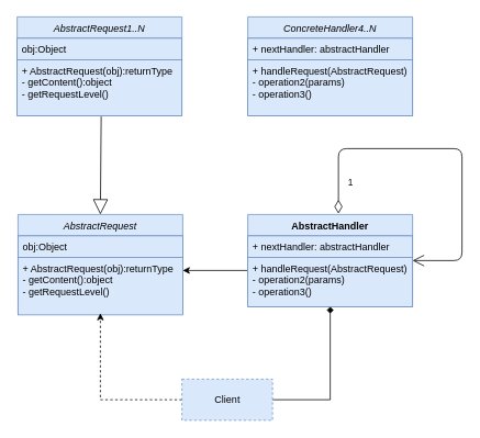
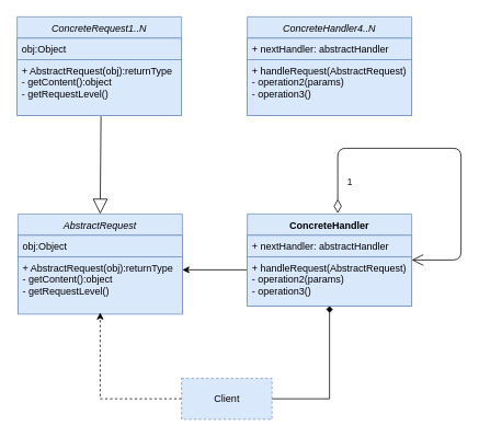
  <mxCell id="0" />
  <mxCell id="1" parent="0" />
- <mxCell id="2" value="AbstractRequest1..N" style="swimlane;fontStyle=2;align=center;verticalAlign=top;childLayout=stackLayout;horizontal=1;startSize=26;horizontalStack=0;resizeParent=1;resizeLast=0;collapsible=1;marginBottom=0;rounded=0;shadow=0;strokeWidth=1;fillColor=#dae8fc;strokeColor=#6c8ebf;" parent="1" vertex="1"><mxGeometry x="20" y="20" width="200" height="120" as="geometry"><mxRectangle x="230" y="140" width="160" height="26" as="alternateBounds" /></mxGeometry></mxCell>
+ <mxCell id="2" value="ConcreteRequest1..N" style="swimlane;fontStyle=2;align=center;verticalAlign=top;childLayout=stackLayout;horizontal=1;startSize=26;horizontalStack=0;resizeParent=1;resizeLast=0;collapsible=1;marginBottom=0;rounded=0;shadow=0;strokeWidth=1;fillColor=#dae8fc;strokeColor=#6c8ebf;" parent="1" vertex="1"><mxGeometry x="20" y="20" width="200" height="120" as="geometry"><mxRectangle x="230" y="140" width="160" height="26" as="alternateBounds" /></mxGeometry></mxCell>
  <mxCell id="3" value="obj:Object" style="text;align=left;verticalAlign=top;spacingLeft=4;spacingRight=4;overflow=hidden;rotatable=0;points=[[0,0.5],[1,0.5]];portConstraint=eastwest;fillColor=#dae8fc;strokeColor=#6c8ebf;" parent="2" vertex="1"><mxGeometry y="26" width="200" height="26" as="geometry" /></mxCell>
  <mxCell id="4" value="+ AbstractRequest(obj):returnType&#10;- getContent():object&#10;- getRequestLevel()&#10;" style="text;align=left;verticalAlign=top;spacingLeft=4;spacingRight=4;overflow=hidden;rotatable=0;points=[[0,0.5],[1,0.5]];portConstraint=eastwest;fillColor=#dae8fc;strokeColor=#6c8ebf;" parent="2" vertex="1"><mxGeometry y="52" width="200" height="68" as="geometry" /></mxCell>
  <mxCell id="5" value="" style="endArrow=block;endSize=16;endFill=0;html=1;entryX=0.5;entryY=0;entryDx=0;entryDy=0;exitX=0.51;exitY=1.015;exitDx=0;exitDy=0;exitPerimeter=0;" edge="1" parent="1" source="4" target="6"><mxGeometry width="160" relative="1" as="geometry"><mxPoint x="120" y="170" as="sourcePoint" /><mxPoint x="120" y="236" as="targetPoint" /></mxGeometry></mxCell>
  <mxCell id="6" value="AbstractRequest" style="swimlane;fontStyle=2;align=center;verticalAlign=top;childLayout=stackLayout;horizontal=1;startSize=26;horizontalStack=0;resizeParent=1;resizeLast=0;collapsible=1;marginBottom=0;rounded=0;shadow=0;strokeWidth=1;fillColor=#dae8fc;strokeColor=#6c8ebf;" vertex="1" parent="1"><mxGeometry x="21" y="260" width="200" height="120" as="geometry"><mxRectangle x="230" y="140" width="160" height="26" as="alternateBounds" /></mxGeometry></mxCell>
  <mxCell id="7" value="obj:Object" style="text;align=left;verticalAlign=top;spacingLeft=4;spacingRight=4;overflow=hidden;rotatable=0;points=[[0,0.5],[1,0.5]];portConstraint=eastwest;fillColor=#dae8fc;strokeColor=#6c8ebf;" vertex="1" parent="6"><mxGeometry y="26" width="200" height="26" as="geometry" /></mxCell>
  <mxCell id="8" value="" style="edgeStyle=orthogonalEdgeStyle;rounded=0;orthogonalLoop=1;jettySize=auto;html=1;" edge="1" parent="1"><mxGeometry relative="1" as="geometry"><mxPoint x="300" y="328" as="sourcePoint" /><mxPoint x="221" y="328" as="targetPoint" /></mxGeometry></mxCell>
  <mxCell id="9" value="+ AbstractRequest(obj):returnType&#10;- getContent():object&#10;- getRequestLevel()&#10;" style="text;align=left;verticalAlign=top;spacingLeft=4;spacingRight=4;overflow=hidden;rotatable=0;points=[[0,0.5],[1,0.5]];portConstraint=eastwest;fillColor=#dae8fc;strokeColor=#6c8ebf;" vertex="1" parent="1"><mxGeometry x="21" y="312" width="200" height="70" as="geometry" /></mxCell>
- <mxCell id="10" value="AbstractHandler" style="swimlane;fontStyle=1;align=center;verticalAlign=top;childLayout=stackLayout;horizontal=1;startSize=26;horizontalStack=0;resizeParent=1;resizeParentMax=0;resizeLast=0;collapsible=1;marginBottom=0;fillColor=#dae8fc;strokeColor=#6c8ebf;" vertex="1" parent="1"><mxGeometry x="300" y="260" width="200" height="112" as="geometry" /></mxCell>
+ <mxCell id="10" value="ConcreteHandler" style="swimlane;fontStyle=1;align=center;verticalAlign=top;childLayout=stackLayout;horizontal=1;startSize=26;horizontalStack=0;resizeParent=1;resizeParentMax=0;resizeLast=0;collapsible=1;marginBottom=0;fillColor=#dae8fc;strokeColor=#6c8ebf;" vertex="1" parent="1"><mxGeometry x="300" y="260" width="200" height="112" as="geometry" /></mxCell>
  <mxCell id="11" value="+ nextHandler: abstractHandler" style="text;strokeColor=#6c8ebf;fillColor=#dae8fc;align=left;verticalAlign=top;spacingLeft=4;spacingRight=4;overflow=hidden;rotatable=0;points=[[0,0.5],[1,0.5]];portConstraint=eastwest;" vertex="1" parent="10"><mxGeometry y="26" width="200" height="26" as="geometry" /></mxCell>
  <mxCell id="12" value="" style="line;strokeWidth=1;fillColor=#dae8fc;align=left;verticalAlign=middle;spacingTop=-1;spacingLeft=3;spacingRight=3;rotatable=0;labelPosition=right;points=[];portConstraint=eastwest;strokeColor=#6c8ebf;" vertex="1" parent="10"><mxGeometry y="52" width="200" as="geometry" /></mxCell>
  <mxCell id="13" value="+ handleRequest(AbstractRequest)&#10;- operation2(params)&#10;- operation3()" style="text;strokeColor=#6c8ebf;fillColor=#dae8fc;align=left;verticalAlign=top;spacingLeft=4;spacingRight=4;overflow=hidden;rotatable=0;points=[[0,0.5],[1,0.5]];portConstraint=eastwest;" vertex="1" parent="10"><mxGeometry y="52" width="200" height="60" as="geometry" /></mxCell>
  <mxCell id="14" value="1" style="endArrow=open;html=1;endSize=12;startArrow=diamondThin;startSize=14;startFill=0;edgeStyle=orthogonalEdgeStyle;align=left;verticalAlign=bottom;entryX=1;entryY=0.5;entryDx=0;entryDy=0;" edge="1" parent="1" target="10"><mxGeometry x="-0.864" y="-10" relative="1" as="geometry"><mxPoint x="410" y="259" as="sourcePoint" /><mxPoint x="560" y="170" as="targetPoint" /><Array as="points"><mxPoint x="410" y="180" /><mxPoint x="560" y="180" /><mxPoint x="560" y="316" /></Array><mxPoint as="offset" /></mxGeometry></mxCell>
  <mxCell id="15" style="edgeStyle=orthogonalEdgeStyle;rounded=0;orthogonalLoop=1;jettySize=auto;html=1;exitX=1;exitY=0.5;exitDx=0;exitDy=0;entryX=0.5;entryY=1;entryDx=0;entryDy=0;endArrow=diamond;" edge="1" parent="1" source="17" target="10"><mxGeometry relative="1" as="geometry" /></mxCell>
  <mxCell id="16" style="edgeStyle=orthogonalEdgeStyle;rounded=0;orthogonalLoop=1;jettySize=auto;html=1;exitX=0;exitY=0.5;exitDx=0;exitDy=0;entryX=0.5;entryY=1;entryDx=0;entryDy=0;dashed=1;" edge="1" parent="1" source="17" target="6"><mxGeometry relative="1" as="geometry" /></mxCell>
  <mxCell id="17" value="Client" style="html=1;strokeColor=#6c8ebf;fillColor=#dae8fc;dashed=1;" vertex="1" parent="1"><mxGeometry x="220" y="460" width="110" height="50" as="geometry" /></mxCell>
  <mxCell id="18" value="ConcreteHandler4..N" style="swimlane;fontStyle=2;align=center;verticalAlign=top;childLayout=stackLayout;horizontal=1;startSize=26;horizontalStack=0;resizeParent=1;resizeLast=0;collapsible=1;marginBottom=0;rounded=0;shadow=0;strokeWidth=1;fillColor=#dae8fc;strokeColor=#6c8ebf;" vertex="1" parent="1"><mxGeometry x="300" y="20" width="200" height="120" as="geometry"><mxRectangle x="230" y="140" width="160" height="26" as="alternateBounds" /></mxGeometry></mxCell>
  <mxCell id="19" value="+ nextHandler: abstractHandler" style="text;align=left;verticalAlign=top;spacingLeft=4;spacingRight=4;overflow=hidden;rotatable=0;points=[[0,0.5],[1,0.5]];portConstraint=eastwest;fillColor=#dae8fc;strokeColor=#6c8ebf;" vertex="1" parent="18"><mxGeometry y="26" width="200" height="26" as="geometry" /></mxCell>
  <mxCell id="20" value="+ handleRequest(AbstractRequest)&#10;- operation2(params)&#10;- operation3()&#10;" style="text;align=left;verticalAlign=top;spacingLeft=4;spacingRight=4;overflow=hidden;rotatable=0;points=[[0,0.5],[1,0.5]];portConstraint=eastwest;fillColor=#dae8fc;strokeColor=#6c8ebf;" vertex="1" parent="18"><mxGeometry y="52" width="200" height="68" as="geometry" /></mxCell>
